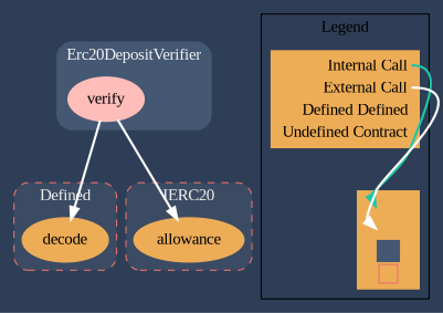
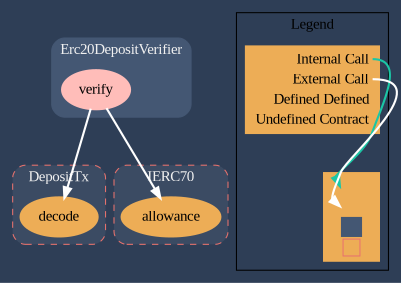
  digraph {
    bgcolor="#2e3e56"
    compound=true
    fontname="Liberation Serif"
    rankdir=TB
    node [color="#edad56" fillcolor="#edad56" fontname="Liberation Serif" penwidth=3 style=filled]
    edge [color=white fontname="Liberation Serif" penwidth=2]
    n1 [label=decode]
    n2 [color="#ffbdb9" fillcolor="#ffbdb9" label=verify]
    n3 [label=allowance]
    n4 [label=<<table border="0" cellpadding="2" cellspacing="0" cellborder="0">   <tr><td align="right" port="i1">Internal Call</td></tr>   <tr><td align="right" port="i2">External Call</td></tr>   <tr><td align="right" port="i3">Defined Defined</td></tr>   <tr><td align="right" port="i4">Undefined Contract</td></tr>   </table>> shape=plaintext]
    n5 [label=<<table border="0" cellpadding="2" cellspacing="0" cellborder="0">   <tr><td port="i1">&nbsp;&nbsp;&nbsp;</td></tr>   <tr><td port="i2">&nbsp;&nbsp;&nbsp;</td></tr>   <tr><td port="i3" bgcolor="#445773">&nbsp;&nbsp;&nbsp;</td></tr>   <tr><td port="i4">     <table border="1" cellborder="0" cellspacing="0" cellpadding="7" color="#e8726d">       <tr>        <td></td>       </tr>      </table>   </td></tr>   </table>> shape=plaintext]
    subgraph cluster_1 {
      bgcolor="#3b4b63"
      color="#e8726d"
      fontcolor="#f0f0f0"
-     label=Defined
+     label=DepositTx
      style="rounded,dashed"
      n1
    }
    subgraph cluster_2 {
      bgcolor="#445773"
      color="#445773"
      fontcolor="#f0f0f0"
      label=Erc20DepositVerifier
      style=rounded
      n2
    }
    subgraph cluster_3 {
      bgcolor="#3b4b63"
      color="#e8726d"
      fontcolor="#f0f0f0"
-     label=IERC20
+     label=IERC70
      style="rounded,dashed"
      n3
    }
    subgraph cluster_4 {
      label=Legend
      n4
      n5
    }
    n2 -> n1
    n2 -> n3
    n4 -> n5 [color="#1bc6a6" headport="i1:w" tailport="i1:e"]
    n4 -> n5 [headport="i2:w" tailport="i2:e"]
  }
